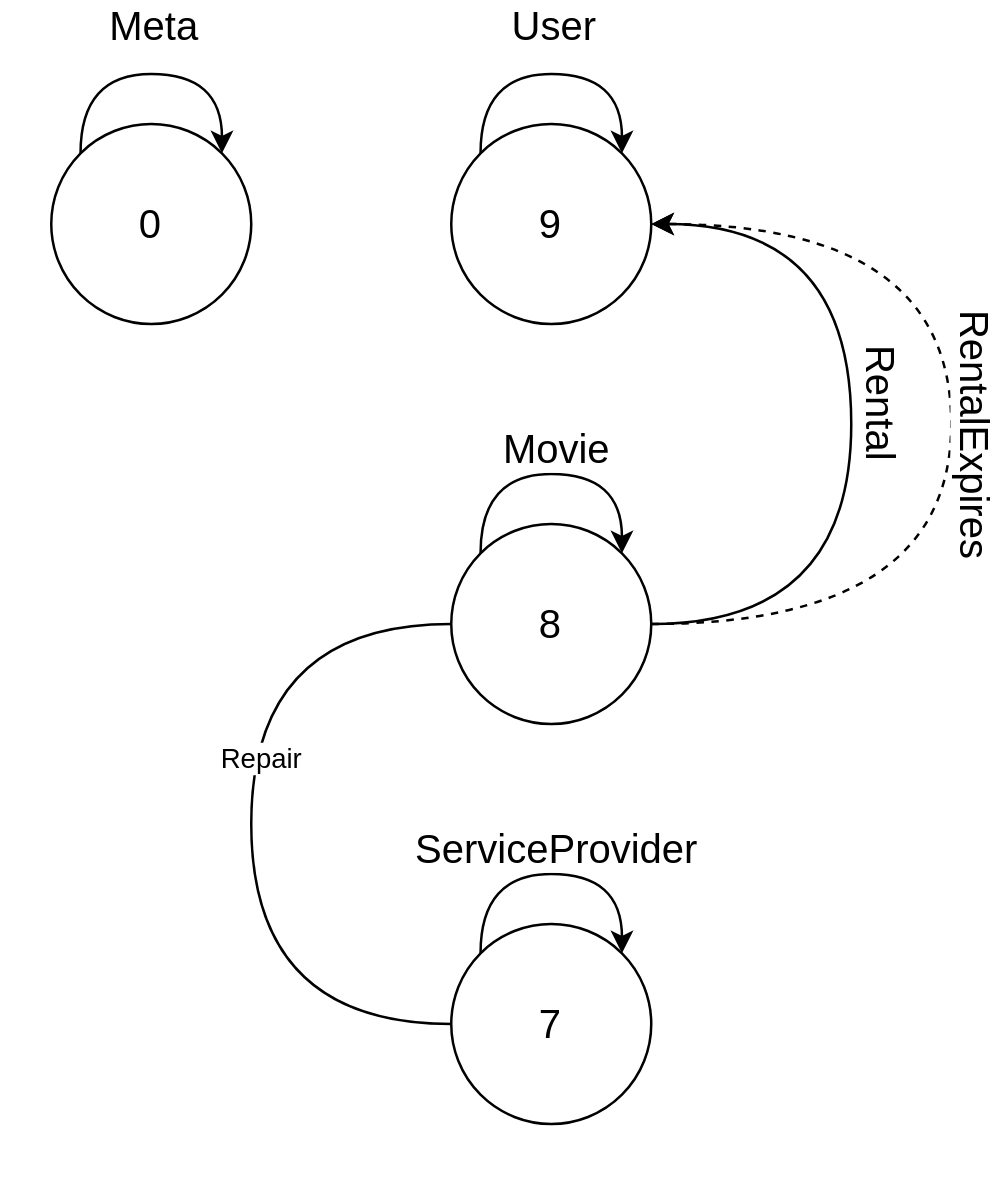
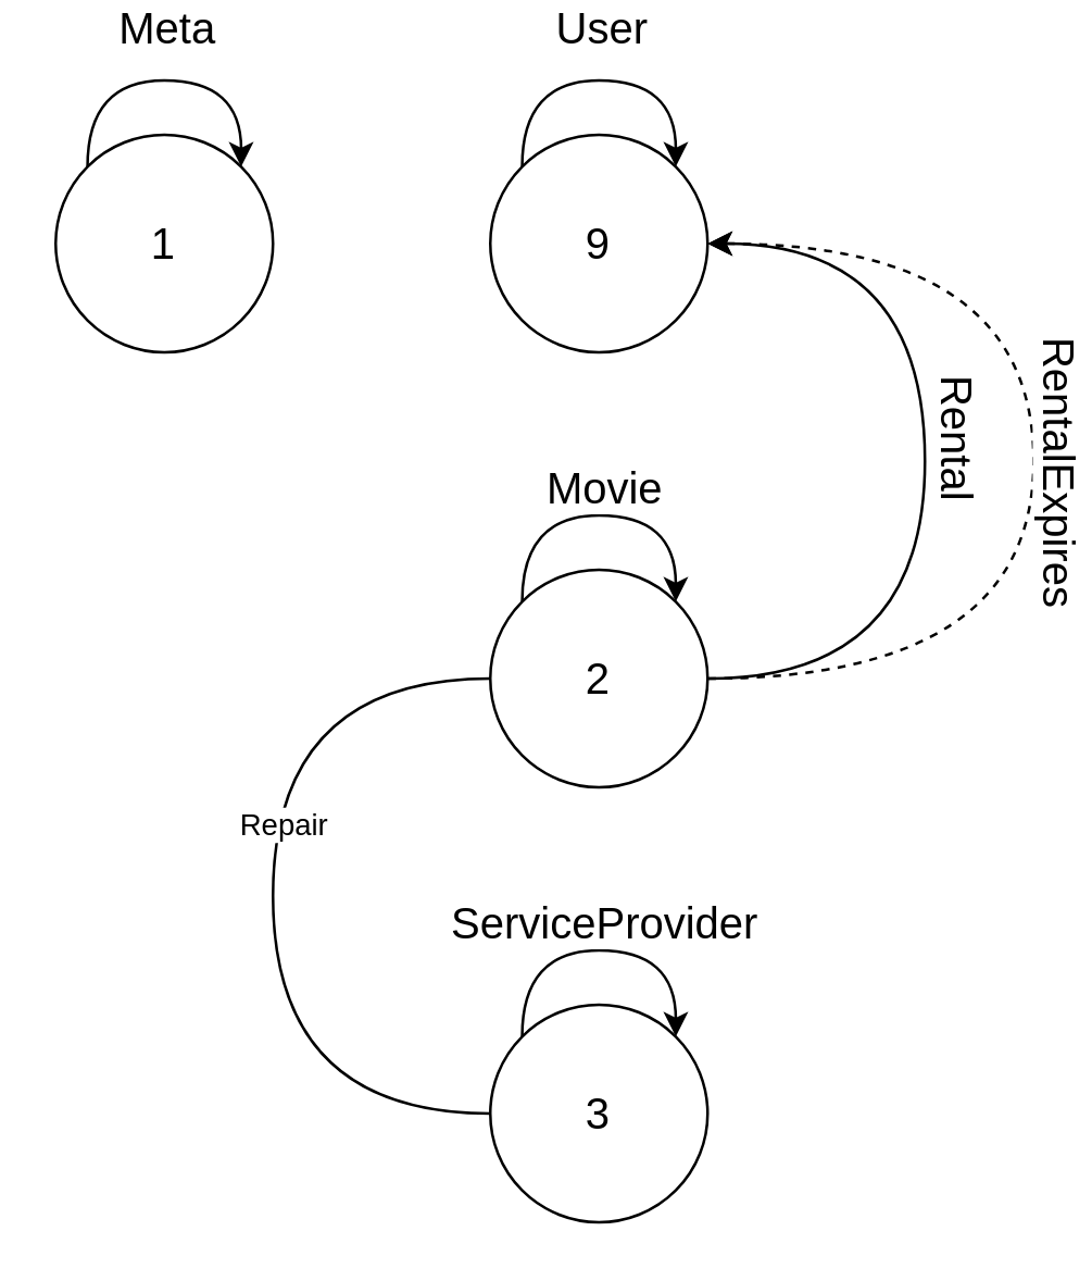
  <mxCell id="0" />
  <mxCell id="1" parent="0" />
- <mxCell id="2" value="0" style="ellipse;whiteSpace=wrap;html=1;aspect=fixed;fontSize=16;labelBackgroundColor=#ffffff;" parent="1" vertex="1"><mxGeometry x="20" y="40" width="80" height="80" as="geometry" /></mxCell>
+ <mxCell id="2" value="1" style="ellipse;whiteSpace=wrap;html=1;aspect=fixed;fontSize=16;labelBackgroundColor=#ffffff;" parent="1" vertex="1"><mxGeometry x="20" y="40" width="80" height="80" as="geometry" /></mxCell>
  <mxCell id="3" style="edgeStyle=orthogonalEdgeStyle;orthogonalLoop=1;jettySize=auto;html=1;exitX=0;exitY=0;exitDx=0;exitDy=0;entryX=1;entryY=0;entryDx=0;entryDy=0;curved=1;fontSize=16;labelBackgroundColor=#ffffff;" parent="1" source="2" target="2" edge="1"><mxGeometry relative="1" as="geometry"><Array as="points"><mxPoint x="32" y="20" /><mxPoint x="88" y="20" /></Array></mxGeometry></mxCell>
  <mxCell id="4" value="Meta" style="edgeLabel;html=1;align=center;verticalAlign=middle;resizable=0;points=[];fontSize=16;labelBackgroundColor=#ffffff;" parent="3" vertex="1" connectable="0"><mxGeometry x="0.062" y="1" relative="1" as="geometry"><mxPoint x="-3.98" y="-19" as="offset" /></mxGeometry></mxCell>
  <mxCell id="5" value="9" style="ellipse;whiteSpace=wrap;html=1;aspect=fixed;fontSize=16;labelBackgroundColor=#ffffff;" parent="1" vertex="1"><mxGeometry x="180" y="40" width="80" height="80" as="geometry" /></mxCell>
  <mxCell id="6" style="edgeStyle=orthogonalEdgeStyle;orthogonalLoop=1;jettySize=auto;html=1;exitX=0;exitY=0;exitDx=0;exitDy=0;entryX=1;entryY=0;entryDx=0;entryDy=0;curved=1;fontSize=16;labelBackgroundColor=#ffffff;" parent="1" source="5" target="5" edge="1"><mxGeometry relative="1" as="geometry"><Array as="points"><mxPoint x="192" y="20" /><mxPoint x="248" y="20" /></Array></mxGeometry></mxCell>
  <mxCell id="7" value="User" style="edgeLabel;html=1;align=center;verticalAlign=middle;resizable=0;points=[];fontSize=16;labelBackgroundColor=#ffffff;" parent="6" vertex="1" connectable="0"><mxGeometry y="1" relative="1" as="geometry"><mxPoint x="0.02" y="-19" as="offset" /></mxGeometry></mxCell>
  <mxCell id="8" style="edgeStyle=orthogonalEdgeStyle;curved=1;orthogonalLoop=1;jettySize=auto;html=1;exitX=1;exitY=0.5;exitDx=0;exitDy=0;entryX=1;entryY=0.5;entryDx=0;entryDy=0;fontSize=16;labelBackgroundColor=#ffffff;" parent="1" source="14" target="5" edge="1"><mxGeometry relative="1" as="geometry"><Array as="points"><mxPoint x="340" y="240" /><mxPoint x="340" y="80" /></Array></mxGeometry></mxCell>
  <mxCell id="9" value="Rental" style="edgeLabel;html=1;align=center;verticalAlign=middle;resizable=0;points=[];fontSize=16;rotation=90;labelBackgroundColor=#ffffff;" parent="8" vertex="1" connectable="0"><mxGeometry x="0.107" relative="1" as="geometry"><mxPoint x="13" y="7.5" as="offset" /></mxGeometry></mxCell>
  <mxCell id="10" style="edgeStyle=orthogonalEdgeStyle;curved=1;orthogonalLoop=1;jettySize=auto;html=1;exitX=0;exitY=0.5;exitDx=0;exitDy=0;entryX=0;entryY=0.5;entryDx=0;entryDy=0;fontSize=16;labelBackgroundColor=#ffffff;endArrow=none;" parent="1" source="14" target="17" edge="1"><mxGeometry relative="1" as="geometry"><Array as="points"><mxPoint x="100" y="240" /><mxPoint x="100" y="400" /></Array></mxGeometry></mxCell>
  <mxCell id="11" value="Repair" style="edgeLabel;html=1;align=center;verticalAlign=middle;resizable=0;points=[];" parent="10" vertex="1" connectable="0"><mxGeometry x="-0.167" y="3" relative="1" as="geometry"><mxPoint as="offset" /></mxGeometry></mxCell>
  <mxCell id="12" style="edgeStyle=orthogonalEdgeStyle;curved=1;orthogonalLoop=1;jettySize=auto;html=1;exitX=1;exitY=0.5;exitDx=0;exitDy=0;entryX=1;entryY=0.5;entryDx=0;entryDy=0;dashed=1;fontSize=16;labelBackgroundColor=#ffffff;" parent="1" source="14" target="5" edge="1"><mxGeometry relative="1" as="geometry"><Array as="points"><mxPoint x="380" y="240" /><mxPoint x="380" y="80" /></Array></mxGeometry></mxCell>
  <mxCell id="13" value="RentalExpires" style="edgeLabel;html=1;align=center;verticalAlign=middle;resizable=0;points=[];fontSize=16;rotation=90;labelBackgroundColor=#ffffff;" parent="12" vertex="1" connectable="0"><mxGeometry x="0.057" relative="1" as="geometry"><mxPoint x="11" y="14.17" as="offset" /></mxGeometry></mxCell>
- <mxCell id="14" value="8" style="ellipse;whiteSpace=wrap;html=1;aspect=fixed;fontSize=16;labelBackgroundColor=#ffffff;" parent="1" vertex="1"><mxGeometry x="180" y="200" width="80" height="80" as="geometry" /></mxCell>
+ <mxCell id="14" value="2" style="ellipse;whiteSpace=wrap;html=1;aspect=fixed;fontSize=16;labelBackgroundColor=#ffffff;" parent="1" vertex="1"><mxGeometry x="180" y="200" width="80" height="80" as="geometry" /></mxCell>
  <mxCell id="15" style="edgeStyle=orthogonalEdgeStyle;orthogonalLoop=1;jettySize=auto;html=1;exitX=0;exitY=0;exitDx=0;exitDy=0;entryX=1;entryY=0;entryDx=0;entryDy=0;curved=1;fontSize=16;labelBackgroundColor=#ffffff;" parent="1" source="14" target="14" edge="1"><mxGeometry relative="1" as="geometry"><Array as="points"><mxPoint x="192" y="180" /><mxPoint x="248" y="180" /></Array></mxGeometry></mxCell>
  <mxCell id="16" value="Movie" style="edgeLabel;html=1;align=center;verticalAlign=middle;resizable=0;points=[];fontSize=16;labelBackgroundColor=#ffffff;" parent="15" vertex="1" connectable="0"><mxGeometry x="-0.05" y="-2" relative="1" as="geometry"><mxPoint x="4.02" y="-13" as="offset" /></mxGeometry></mxCell>
- <mxCell id="17" value="7" style="ellipse;whiteSpace=wrap;html=1;aspect=fixed;fontSize=16;labelBackgroundColor=#ffffff;" parent="1" vertex="1"><mxGeometry x="180" y="360" width="80" height="80" as="geometry" /></mxCell>
+ <mxCell id="17" value="3" style="ellipse;whiteSpace=wrap;html=1;aspect=fixed;fontSize=16;labelBackgroundColor=#ffffff;" parent="1" vertex="1"><mxGeometry x="180" y="360" width="80" height="80" as="geometry" /></mxCell>
  <mxCell id="18" style="edgeStyle=orthogonalEdgeStyle;orthogonalLoop=1;jettySize=auto;html=1;exitX=0;exitY=0;exitDx=0;exitDy=0;entryX=1;entryY=0;entryDx=0;entryDy=0;curved=1;fontSize=16;labelBackgroundColor=#ffffff;" parent="1" source="17" target="17" edge="1"><mxGeometry relative="1" as="geometry"><Array as="points"><mxPoint x="192" y="340" /><mxPoint x="248" y="340" /></Array></mxGeometry></mxCell>
  <mxCell id="19" value="ServiceProvider" style="edgeLabel;html=1;align=center;verticalAlign=middle;resizable=0;points=[];fontSize=16;labelBackgroundColor=#ffffff;" parent="18" vertex="1" connectable="0"><mxGeometry x="-0.025" relative="1" as="geometry"><mxPoint x="2.02" y="-11" as="offset" /></mxGeometry></mxCell>
